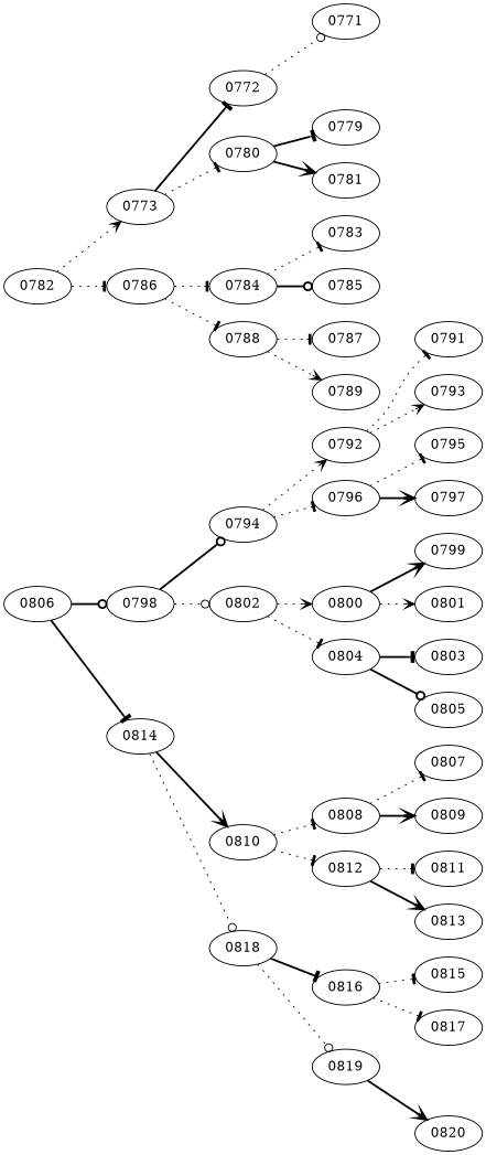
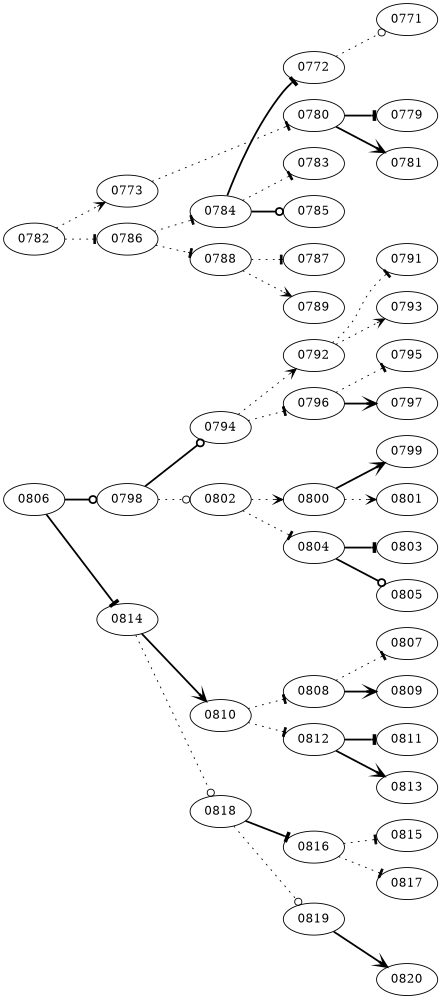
  digraph {
    rankdir=LR
    edge [style=invis]
    x4 [style=invis width=.1]
    0771
    0779
    0781
    0772
    0780
    0783
    0785
    0787
    0789
    0784
    0788
    0773
    0786
    0791
    0793
    0795
    0797
    0792
    0796
    0799
    0801
    0803
    0805
    0800
    0804
    0794
    0802
    0807
    0809
    0811
    0813
    0808
    0812
    0815
    0817
    x5 [style=invis width=.1]
    0820
    0816
    0819
    0810
    0818
    0798
    0814
    0782
    0806
    x1 [style=invis width=.1]
    x2 [style=invis width=.1]
    x3 [style=invis width=.1]
    subgraph sub_1 {
      rank=same
      x4
      0771
    }
    subgraph sub_2 {
      rank=same
      0779
      0781
    }
    subgraph sub_3 {
      rank=same
      0772
      0780
    }
    subgraph sub_4 {
      rank=same
      0783
      0785
    }
    subgraph sub_5 {
      rank=same
      0787
      0789
    }
    subgraph sub_6 {
      rank=same
      0784
      0788
    }
    subgraph sub_7 {
      rank=same
      0773
      0786
    }
    subgraph sub_8 {
      rank=same
      0791
      0793
    }
    subgraph sub_9 {
      rank=same
      0795
      0797
    }
    subgraph sub_10 {
      rank=same
      0792
      0796
    }
    subgraph sub_11 {
      rank=same
      0799
      0801
    }
    subgraph sub_12 {
      rank=same
      0803
      0805
    }
    subgraph sub_13 {
      rank=same
      0800
      0804
    }
    subgraph sub_14 {
      rank=same
      0794
      0802
    }
    subgraph sub_15 {
      rank=same
      0807
      0809
    }
    subgraph sub_16 {
      rank=same
      0811
      0813
    }
    subgraph sub_17 {
      rank=same
      0808
      0812
    }
    subgraph sub_18 {
      rank=same
      0815
      0817
    }
    subgraph sub_19 {
      rank=same
      x5
      0820
    }
    subgraph sub_20 {
      rank=same
      0816
      0819
    }
    subgraph sub_21 {
      rank=same
      0810
      0818
    }
    subgraph sub_22 {
      rank=same
      0798
      0814
    }
    subgraph sub_23 {
      rank=same
      0782
      0806
    }
    0771 -> x4
    0779 -> 0781
    0772 -> x4
    0772 -> 0771 [arrowhead=odot style=dotted]
    0772 -> 0780
    0780 -> 0779 [arrowhead=tee style=bold]
    0780 -> 0781 [arrowhead=vee style=bold]
    0783 -> 0785
    0787 -> 0789
    0784 -> 0783 [arrowhead=tee style=dotted]
    0784 -> 0785 [arrowhead=odot style=bold]
    0784 -> 0788
    0788 -> 0787 [arrowhead=tee style=dotted]
    0788 -> 0789 [arrowhead=vee style=dotted]
-   0773 -> 0772 [arrowhead=tee style=bold]
+   0784 -> 0772 [arrowhead=tee style=bold]
    0773 -> 0780 [arrowhead=tee style=dotted]
    0773 -> 0786
    0786 -> 0784 [arrowhead=tee style=dotted]
    0786 -> 0788 [arrowhead=tee style=dotted]
    0791 -> 0793
    0795 -> 0797
    0792 -> 0791 [arrowhead=tee style=dotted]
    0792 -> 0793 [arrowhead=vee style=dotted]
    0792 -> 0796
    0796 -> 0795 [arrowhead=tee style=dotted]
    0796 -> 0797 [arrowhead=vee style=bold]
    0799 -> 0801
    0803 -> 0805
    0800 -> 0799 [arrowhead=vee style=bold]
    0800 -> 0801 [arrowhead=vee style=dotted]
    0800 -> 0804
    0804 -> 0803 [arrowhead=tee style=bold]
    0804 -> 0805 [arrowhead=odot style=bold]
    0794 -> 0792 [arrowhead=vee style=dotted]
    0794 -> 0796 [arrowhead=tee style=dotted]
    0794 -> 0802
    0802 -> 0800 [arrowhead=vee style=dotted]
    0802 -> 0804 [arrowhead=tee style=dotted]
    0807 -> 0809
    0811 -> 0813
    0808 -> 0807 [arrowhead=tee style=dotted]
    0808 -> 0809 [arrowhead=vee style=bold]
    0808 -> 0812
-   0812 -> 0811 [arrowhead=tee style=dotted]
+   0812 -> 0811 [arrowhead=tee style=bold]
    0812 -> 0813 [arrowhead=vee style=bold]
    0815 -> 0817
    x5 -> 0820
    0816 -> 0815 [arrowhead=tee style=dotted]
    0816 -> 0817 [arrowhead=tee style=dotted]
    0816 -> 0819
    0819 -> x5
    0819 -> 0820 [arrowhead=vee style=bold]
    0810 -> 0808 [arrowhead=tee style=dotted]
    0810 -> 0812 [arrowhead=tee style=dotted]
    0810 -> 0818
    0818 -> 0816 [arrowhead=tee style=bold]
    0818 -> 0819 [arrowhead=odot style=dotted]
    0798 -> 0794 [arrowhead=odot style=bold]
    0798 -> 0802 [arrowhead=odot style=dotted]
    0798 -> 0814
    0814 -> 0810 [arrowhead=vee style=bold]
    0814 -> 0818 [arrowhead=odot style=dotted]
    0782 -> 0773 [arrowhead=vee style=dotted]
    0782 -> 0786 [arrowhead=tee style=dotted]
    0782 -> 0806
    0806 -> 0798 [arrowhead=odot style=bold]
    0806 -> 0814 [arrowhead=tee style=bold]
  }
